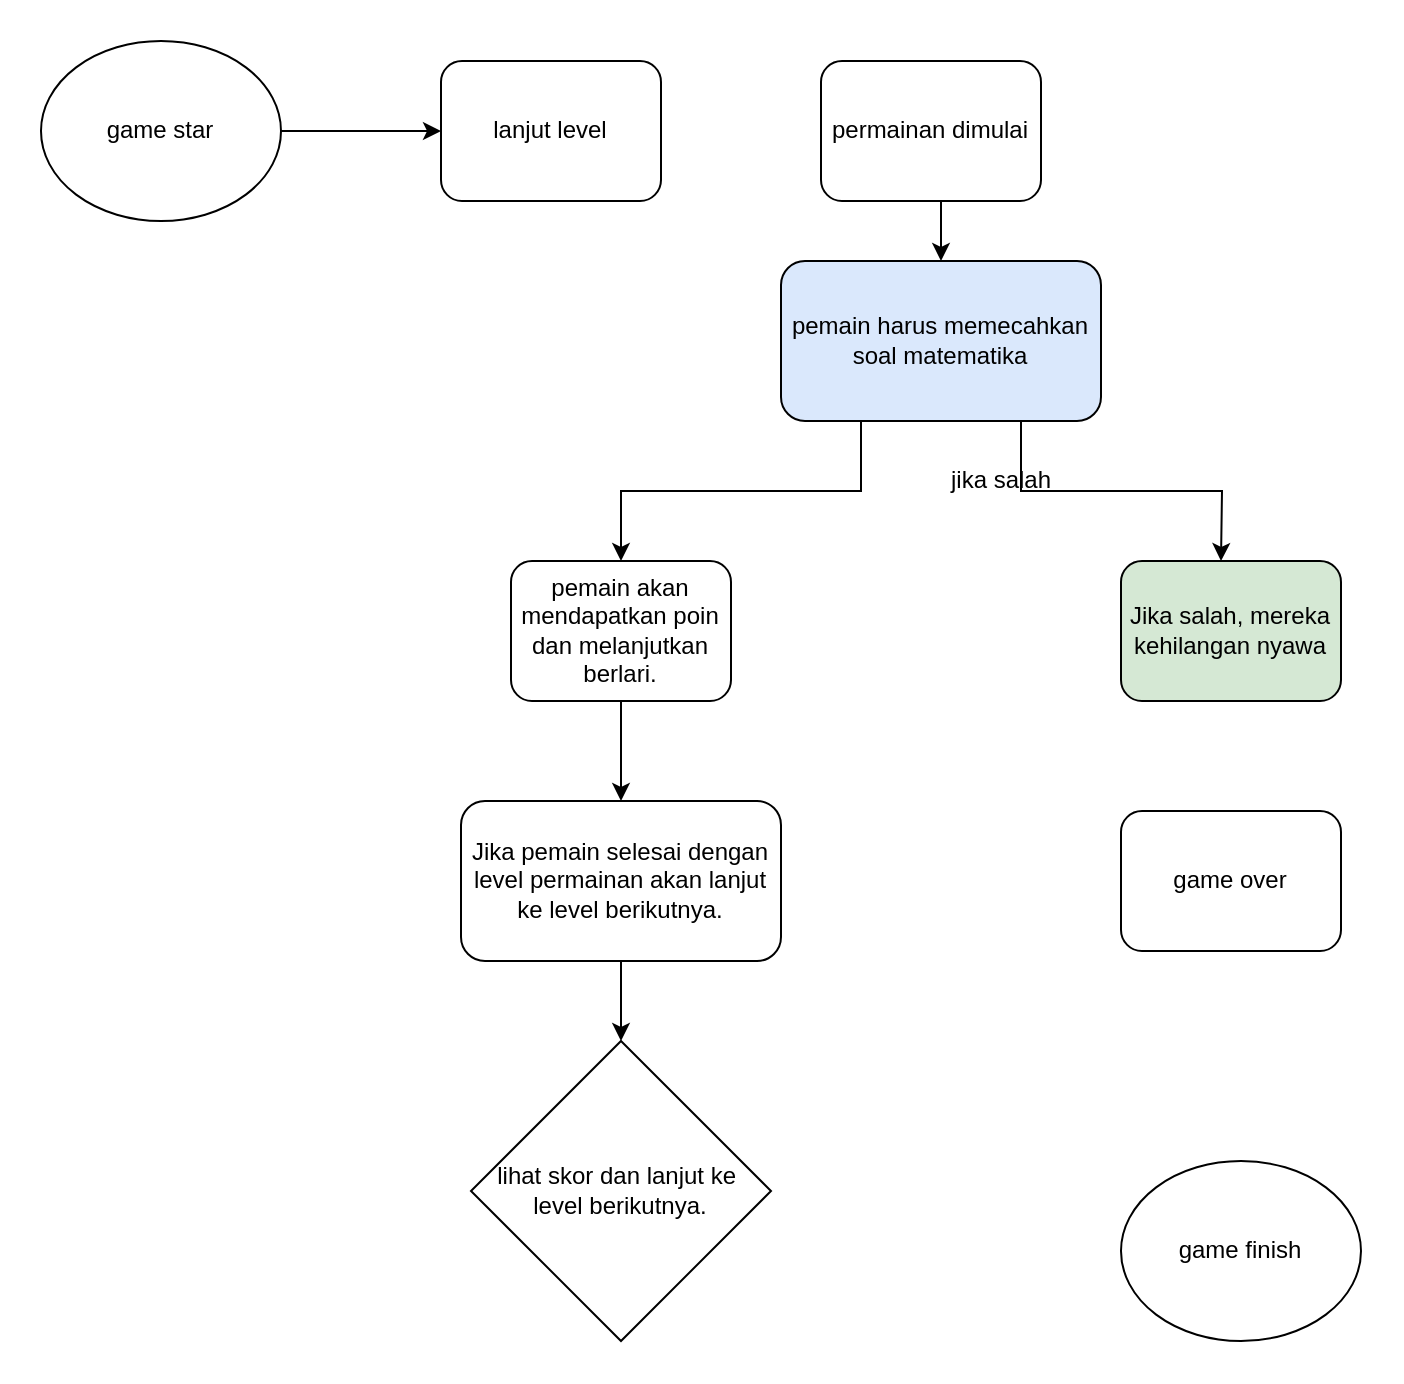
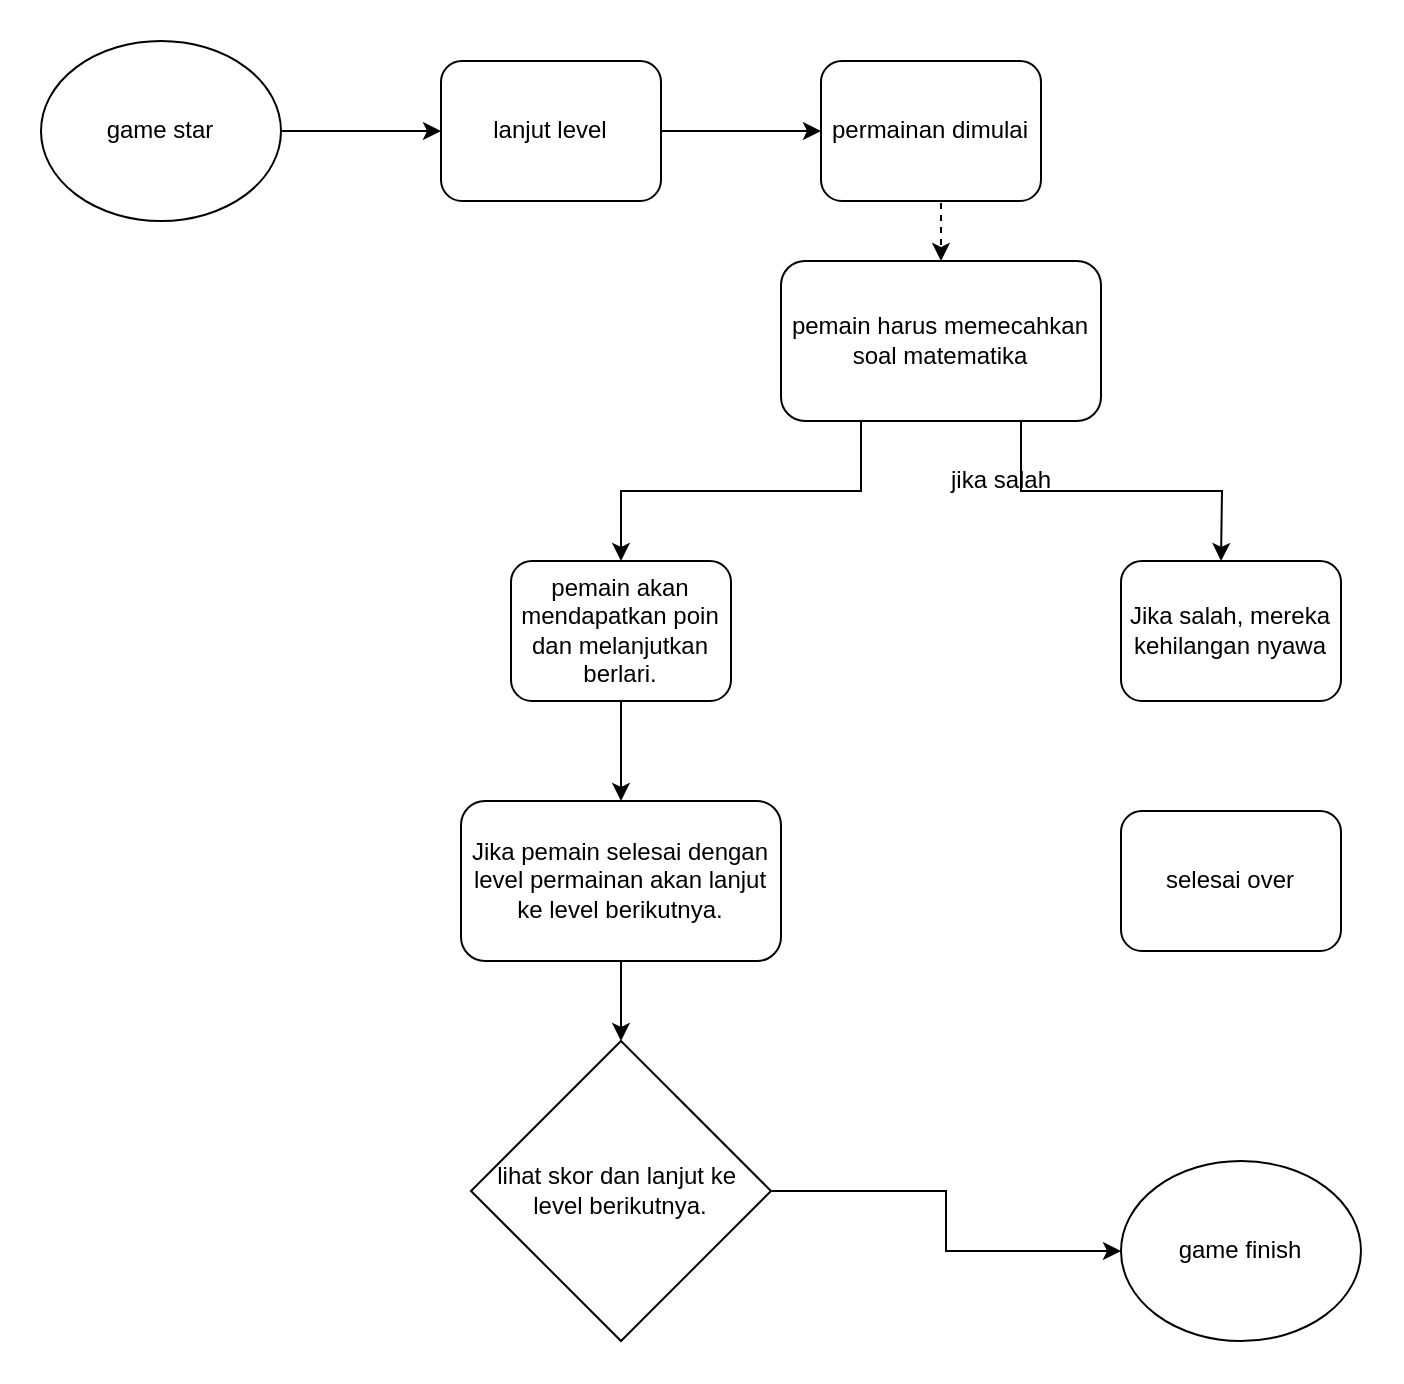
  <mxCell id="0" />
  <mxCell id="1" parent="0" />
  <mxCell id="2" style="edgeStyle=orthogonalEdgeStyle;rounded=0;orthogonalLoop=1;jettySize=auto;html=1;exitX=1;exitY=0.5;exitDx=0;exitDy=0;" edge="1" parent="1" source="3"><mxGeometry relative="1" as="geometry"><mxPoint x="220" y="65" as="targetPoint" /></mxGeometry></mxCell>
  <mxCell id="3" value="game star" style="ellipse;whiteSpace=wrap;html=1;" vertex="1" parent="1"><mxGeometry x="20" y="20" width="120" height="90" as="geometry" /></mxCell>
  <mxCell id="4" value="lanjut level" style="rounded=1;whiteSpace=wrap;html=1;" vertex="1" parent="1"><mxGeometry x="220" y="30" width="110" height="70" as="geometry" /></mxCell>
- <mxCell id="6" style="edgeStyle=orthogonalEdgeStyle;rounded=0;orthogonalLoop=1;jettySize=auto;html=1;exitX=0.5;exitY=1;exitDx=0;exitDy=0;entryX=0.5;entryY=0;entryDx=0;entryDy=0;" edge="1" parent="1" source="7" target="10"><mxGeometry relative="1" as="geometry" /></mxCell>
+ <mxCell id="5" value="" style="edgeStyle=orthogonalEdgeStyle;rounded=0;orthogonalLoop=1;jettySize=auto;html=1;exitX=1;exitY=0.5;exitDx=0;exitDy=0;" edge="1" parent="1" source="4" target="7"><mxGeometry relative="1" as="geometry"><mxPoint x="530" y="75" as="targetPoint" /><mxPoint x="330" y="65" as="sourcePoint" /></mxGeometry></mxCell>
+ <mxCell id="6" style="edgeStyle=orthogonalEdgeStyle;rounded=0;orthogonalLoop=1;jettySize=auto;html=1;exitX=0.5;exitY=1;exitDx=0;exitDy=0;entryX=0.5;entryY=0;entryDx=0;entryDy=0;dashed=1;" edge="1" parent="1" source="7" target="10"><mxGeometry relative="1" as="geometry" /></mxCell>
  <mxCell id="7" value="permainan dimulai" style="rounded=1;whiteSpace=wrap;html=1;" vertex="1" parent="1"><mxGeometry x="410" y="30" width="110" height="70" as="geometry" /></mxCell>
  <mxCell id="8" style="edgeStyle=orthogonalEdgeStyle;rounded=0;orthogonalLoop=1;jettySize=auto;html=1;exitX=0.25;exitY=1;exitDx=0;exitDy=0;entryX=0.5;entryY=0;entryDx=0;entryDy=0;" edge="1" parent="1" source="10" target="13"><mxGeometry relative="1" as="geometry"><mxPoint x="300" y="330" as="targetPoint" /></mxGeometry></mxCell>
  <mxCell id="9" style="edgeStyle=orthogonalEdgeStyle;rounded=0;orthogonalLoop=1;jettySize=auto;html=1;exitX=0.75;exitY=1;exitDx=0;exitDy=0;" edge="1" parent="1" source="10"><mxGeometry relative="1" as="geometry"><mxPoint x="610" y="280" as="targetPoint" /></mxGeometry></mxCell>
- <mxCell id="10" value="pemain harus memecahkan soal matematika" style="rounded=1;whiteSpace=wrap;html=1;fillColor=#dae8fc;" vertex="1" parent="1"><mxGeometry x="390" y="130" width="160" height="80" as="geometry" /></mxCell>
+ <mxCell id="10" value="pemain harus memecahkan soal matematika" style="rounded=1;whiteSpace=wrap;html=1;" vertex="1" parent="1"><mxGeometry x="390" y="130" width="160" height="80" as="geometry" /></mxCell>
  <mxCell id="11" value="jika salah" style="text;html=1;align=center;verticalAlign=middle;resizable=0;points=[];autosize=1;strokeColor=none;fillColor=none;" vertex="1" parent="1"><mxGeometry x="465" y="225" width="70" height="30" as="geometry" /></mxCell>
  <mxCell id="12" style="edgeStyle=orthogonalEdgeStyle;rounded=0;orthogonalLoop=1;jettySize=auto;html=1;exitX=0.5;exitY=1;exitDx=0;exitDy=0;entryX=0.5;entryY=0;entryDx=0;entryDy=0;" edge="1" parent="1" source="13" target="16"><mxGeometry relative="1" as="geometry"><mxPoint x="305" y="490" as="targetPoint" /></mxGeometry></mxCell>
  <mxCell id="13" value="pemain akan mendapatkan poin dan melanjutkan berlari." style="rounded=1;whiteSpace=wrap;html=1;" vertex="1" parent="1"><mxGeometry x="255" y="280" width="110" height="70" as="geometry" /></mxCell>
- <mxCell id="14" value="Jika salah, mereka kehilangan nyawa" style="rounded=1;whiteSpace=wrap;html=1;fillColor=#d5e8d4;" vertex="1" parent="1"><mxGeometry x="560" y="280" width="110" height="70" as="geometry" /></mxCell>
+ <mxCell id="14" value="Jika salah, mereka kehilangan nyawa" style="rounded=1;whiteSpace=wrap;html=1;" vertex="1" parent="1"><mxGeometry x="560" y="280" width="110" height="70" as="geometry" /></mxCell>
  <mxCell id="15" style="edgeStyle=orthogonalEdgeStyle;rounded=0;orthogonalLoop=1;jettySize=auto;html=1;exitX=0.5;exitY=1;exitDx=0;exitDy=0;" edge="1" parent="1" source="19"><mxGeometry relative="1" as="geometry"><mxPoint x="310" y="650" as="targetPoint" /></mxGeometry></mxCell>
  <mxCell id="16" value="Jika pemain selesai dengan level permainan akan lanjut ke level berikutnya." style="rounded=1;whiteSpace=wrap;html=1;" vertex="1" parent="1"><mxGeometry x="230" y="400" width="160" height="80" as="geometry" /></mxCell>
- <mxCell id="17" value="game over" style="rounded=1;whiteSpace=wrap;html=1;" vertex="1" parent="1"><mxGeometry x="560" y="405" width="110" height="70" as="geometry" /></mxCell>
+ <mxCell id="17" value="selesai over" style="rounded=1;whiteSpace=wrap;html=1;" vertex="1" parent="1"><mxGeometry x="560" y="405" width="110" height="70" as="geometry" /></mxCell>
  <mxCell id="18" value="" style="edgeStyle=orthogonalEdgeStyle;rounded=0;orthogonalLoop=1;jettySize=auto;html=1;exitX=0.5;exitY=1;exitDx=0;exitDy=0;" edge="1" parent="1" source="16" target="19"><mxGeometry relative="1" as="geometry"><mxPoint x="310" y="650" as="targetPoint" /><mxPoint x="310" y="480" as="sourcePoint" /></mxGeometry></mxCell>
  <mxCell id="19" value="lihat skor dan lanjut ke&amp;nbsp;&lt;div&gt;level berikutnya.&lt;/div&gt;" style="rhombus;whiteSpace=wrap;html=1;" vertex="1" parent="1"><mxGeometry x="235" y="520" width="150" height="150" as="geometry" /></mxCell>
+ <mxCell id="20" value="" style="edgeStyle=orthogonalEdgeStyle;rounded=0;orthogonalLoop=1;jettySize=auto;html=1;exitX=1;exitY=0.5;exitDx=0;exitDy=0;" edge="1" parent="1" source="19" target="21"><mxGeometry relative="1" as="geometry"><mxPoint x="570" y="830" as="targetPoint" /><mxPoint x="385" y="595" as="sourcePoint" /></mxGeometry></mxCell>
  <mxCell id="21" value="game finish" style="ellipse;whiteSpace=wrap;html=1;" vertex="1" parent="1"><mxGeometry x="560" y="580" width="120" height="90" as="geometry" /></mxCell>
